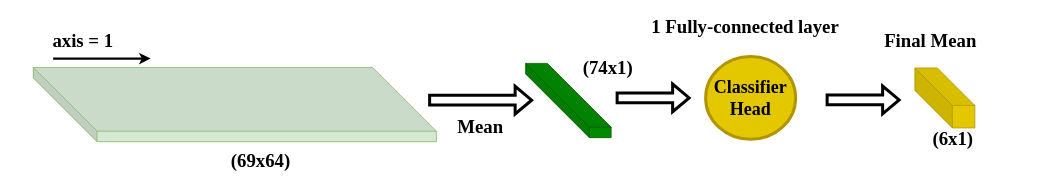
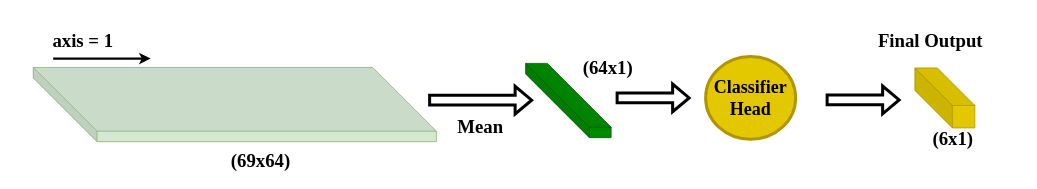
  <mxCell id="0" />
  <mxCell id="1" parent="0" />
  <mxCell id="2" value="" style="shape=cube;whiteSpace=wrap;html=1;boundedLbl=1;backgroundOutline=1;darkOpacity=0.05;darkOpacity2=0.1;size=85;fillColor=#008a00;strokeColor=#005700;fontColor=#ffffff;fontSize=25;" vertex="1" parent="1"><mxGeometry x="700" y="84" width="114" height="99" as="geometry" /></mxCell>
  <mxCell id="3" value="" style="endArrow=classic;html=1;rounded=0;shape=flexArrow;strokeWidth=4;fontFamily=Times New Roman;fontSize=25;" edge="1" parent="1"><mxGeometry width="50" height="50" relative="1" as="geometry"><mxPoint x="570" y="133" as="sourcePoint" /><mxPoint x="710" y="133" as="targetPoint" /></mxGeometry></mxCell>
  <mxCell id="4" value="Mean" style="text;html=1;strokeColor=none;fillColor=none;align=center;verticalAlign=middle;whiteSpace=wrap;rounded=0;fontSize=25;fontStyle=1;fontFamily=Times New Roman;" vertex="1" parent="1"><mxGeometry x="550" y="153" width="180" height="30" as="geometry" /></mxCell>
- <mxCell id="5" value="(74x1)" style="text;html=1;strokeColor=none;fillColor=none;align=center;verticalAlign=middle;whiteSpace=wrap;rounded=0;fontSize=25;fontStyle=1;fontFamily=Times New Roman;" vertex="1" parent="1"><mxGeometry x="720" y="75" width="180" height="30" as="geometry" /></mxCell>
+ <mxCell id="5" value="(64x1)" style="text;html=1;strokeColor=none;fillColor=none;align=center;verticalAlign=middle;whiteSpace=wrap;rounded=0;fontSize=25;fontStyle=1;fontFamily=Times New Roman;" vertex="1" parent="1"><mxGeometry x="720" y="75" width="180" height="30" as="geometry" /></mxCell>
  <mxCell id="6" value="" style="shape=cube;whiteSpace=wrap;html=1;boundedLbl=1;backgroundOutline=1;darkOpacity=0.05;darkOpacity2=0.1;size=50;fillColor=#e3c800;strokeColor=#B09500;fontColor=#000000;fontSize=25;" vertex="1" parent="1"><mxGeometry x="1219" y="90.09" width="80" height="80" as="geometry" /></mxCell>
  <mxCell id="7" value="" style="endArrow=classic;html=1;rounded=0;shape=flexArrow;strokeWidth=4;fontFamily=Times New Roman;fontSize=25;" edge="1" parent="1"><mxGeometry width="50" height="50" relative="1" as="geometry"><mxPoint x="820" y="130" as="sourcePoint" /><mxPoint x="920" y="130" as="targetPoint" /></mxGeometry></mxCell>
  <mxCell id="8" value="(6x1)" style="text;html=1;strokeColor=none;fillColor=none;align=center;verticalAlign=middle;whiteSpace=wrap;rounded=0;fontSize=25;fontStyle=1;fontFamily=Times New Roman;" vertex="1" parent="1"><mxGeometry x="1180" y="169.41" width="180" height="30" as="geometry" /></mxCell>
- <mxCell id="9" value="1 Fully-connected layer" style="text;html=1;strokeColor=none;fillColor=none;align=center;verticalAlign=middle;whiteSpace=wrap;rounded=0;fontSize=25;fontStyle=1;fontFamily=Times New Roman;" vertex="1" parent="1"><mxGeometry x="850" y="20" width="286" height="30" as="geometry" /></mxCell>
  <mxCell id="10" value="Classifier&lt;br style=&quot;font-size: 24px;&quot;&gt;Head" style="ellipse;whiteSpace=wrap;html=1;fontSize=24;fontStyle=1;strokeWidth=4;fillColor=#e3c800;fontColor=#000000;strokeColor=#B09500;fontFamily=Times New Roman;" vertex="1" parent="1"><mxGeometry x="940" y="75" width="120" height="110" as="geometry" /></mxCell>
  <mxCell id="11" value="" style="endArrow=classic;html=1;rounded=0;shape=flexArrow;strokeWidth=4;fontFamily=Times New Roman;fontSize=25;" edge="1" parent="1"><mxGeometry width="50" height="50" relative="1" as="geometry"><mxPoint x="1100" y="132.73" as="sourcePoint" /><mxPoint x="1200" y="132.73" as="targetPoint" /></mxGeometry></mxCell>
  <mxCell id="12" value="" style="shape=cube;whiteSpace=wrap;html=1;boundedLbl=1;backgroundOutline=1;darkOpacity=0.05;darkOpacity2=0.1;size=85;fillColor=#d5e8d4;strokeColor=#82b366;fontSize=25;" vertex="1" parent="1"><mxGeometry x="43.5" y="89.41" width="537.5" height="99" as="geometry" /></mxCell>
  <mxCell id="13" value="(69x64)" style="text;html=1;strokeColor=none;fillColor=none;align=center;verticalAlign=middle;whiteSpace=wrap;rounded=0;fontSize=25;fontStyle=1;fontFamily=Times New Roman;" vertex="1" parent="1"><mxGeometry x="257" y="199.41" width="180" height="30" as="geometry" /></mxCell>
- <mxCell id="14" value="Final Mean" style="text;html=1;strokeColor=none;fillColor=none;align=center;verticalAlign=middle;whiteSpace=wrap;rounded=0;fontSize=25;fontStyle=1;fontFamily=Times New Roman;" vertex="1" parent="1"><mxGeometry x="1150" y="37.59" width="180" height="30" as="geometry" /></mxCell>
+ <mxCell id="14" value="Final Output" style="text;html=1;strokeColor=none;fillColor=none;align=center;verticalAlign=middle;whiteSpace=wrap;rounded=0;fontSize=25;fontStyle=1;fontFamily=Times New Roman;" vertex="1" parent="1"><mxGeometry x="1150" y="37.59" width="180" height="30" as="geometry" /></mxCell>
  <mxCell id="15" value="axis = 1" style="text;html=1;strokeColor=none;fillColor=none;align=center;verticalAlign=middle;whiteSpace=wrap;rounded=0;fontSize=25;fontStyle=1;fontFamily=Times New Roman;" vertex="1" parent="1"><mxGeometry x="20" y="37.59" width="180" height="30" as="geometry" /></mxCell>
  <mxCell id="16" value="" style="endArrow=classic;html=1;rounded=0;strokeWidth=3;" edge="1" parent="1"><mxGeometry width="50" height="50" relative="1" as="geometry"><mxPoint x="70" y="77.59" as="sourcePoint" /><mxPoint x="200" y="77.59" as="targetPoint" /></mxGeometry></mxCell>
